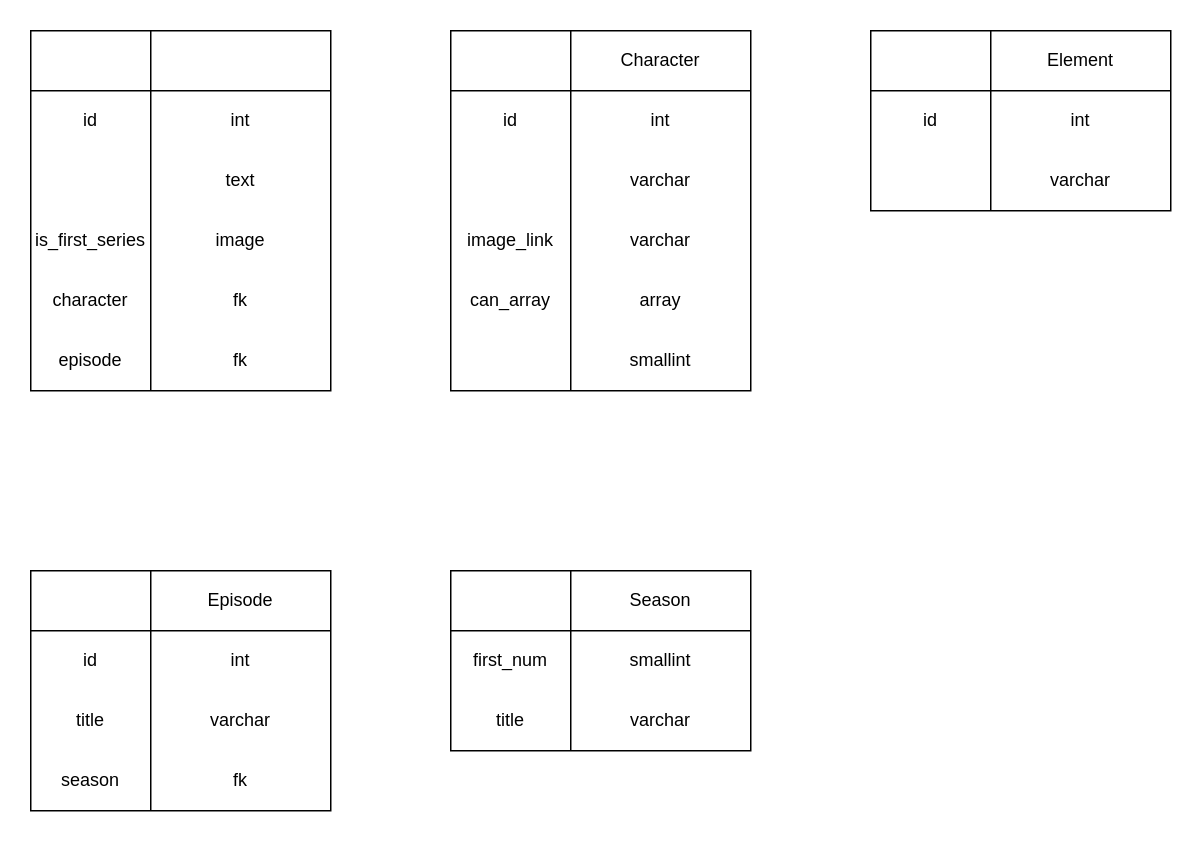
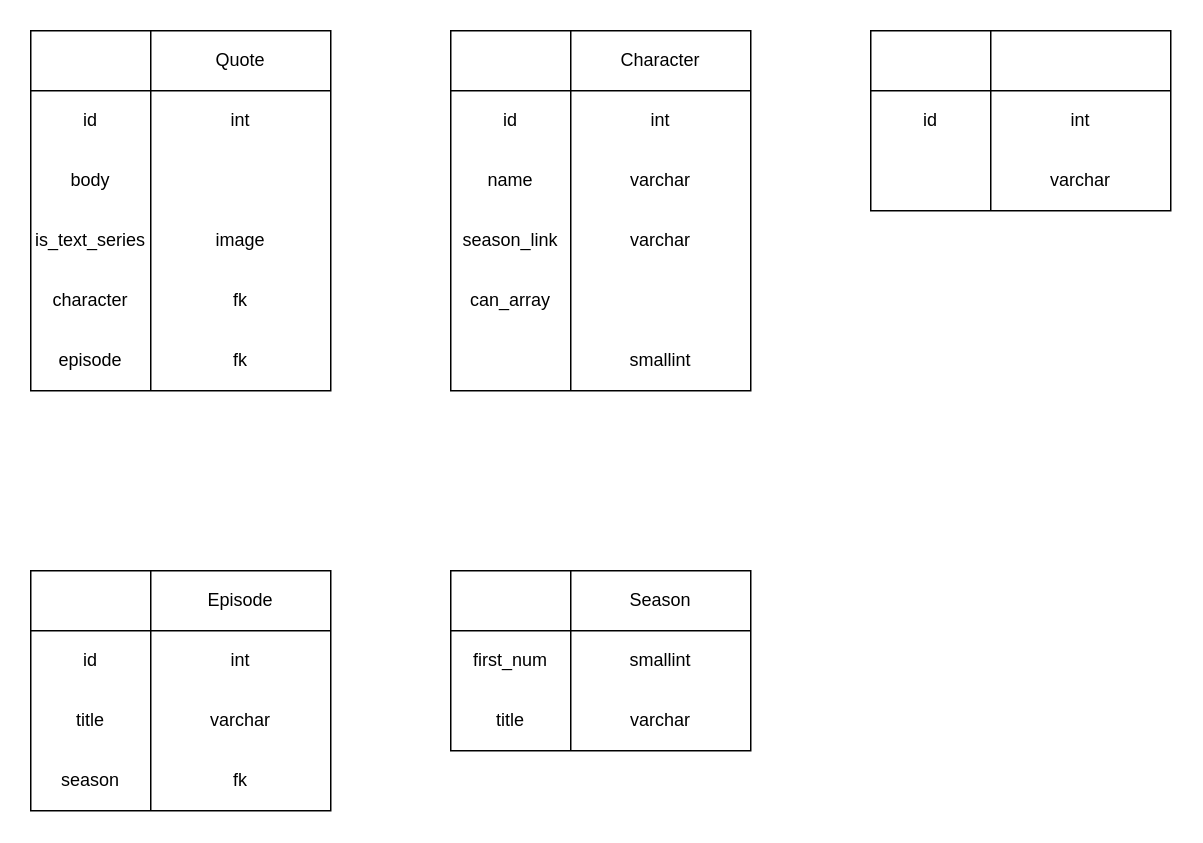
  <mxCell id="0" />
  <mxCell id="1" parent="0" />
  <mxCell id="2" value="" style="shape=internalStorage;whiteSpace=wrap;html=1;backgroundOutline=1;dx=80;dy=40;" vertex="1" parent="1"><mxGeometry x="20" y="20" width="200" height="240" as="geometry" /></mxCell>
+ <mxCell id="3" value="Quote" style="text;html=1;strokeColor=none;fillColor=none;align=center;verticalAlign=middle;whiteSpace=wrap;rounded=0;" vertex="1" parent="1"><mxGeometry x="100" y="20" width="120" height="40" as="geometry" /></mxCell>
  <mxCell id="4" value="id" style="text;html=1;strokeColor=none;fillColor=none;align=center;verticalAlign=middle;whiteSpace=wrap;rounded=0;" vertex="1" parent="1"><mxGeometry x="20" y="60" width="80" height="40" as="geometry" /></mxCell>
  <mxCell id="5" value="int" style="text;html=1;strokeColor=none;fillColor=none;align=center;verticalAlign=middle;whiteSpace=wrap;rounded=0;" vertex="1" parent="1"><mxGeometry x="100" y="60" width="120" height="40" as="geometry" /></mxCell>
- <mxCell id="7" value="text" style="text;html=1;strokeColor=none;fillColor=none;align=center;verticalAlign=middle;whiteSpace=wrap;rounded=0;" vertex="1" parent="1"><mxGeometry x="100" y="100" width="120" height="40" as="geometry" /></mxCell>
+ <mxCell id="6" value="body" style="text;html=1;strokeColor=none;fillColor=none;align=center;verticalAlign=middle;whiteSpace=wrap;rounded=0;" vertex="1" parent="1"><mxGeometry x="20" y="100" width="80" height="40" as="geometry" /></mxCell>
  <mxCell id="8" value="episode" style="text;html=1;strokeColor=none;fillColor=none;align=center;verticalAlign=middle;whiteSpace=wrap;rounded=0;" vertex="1" parent="1"><mxGeometry x="20" y="220" width="80" height="40" as="geometry" /></mxCell>
  <mxCell id="9" value="fk" style="text;html=1;strokeColor=none;fillColor=none;align=center;verticalAlign=middle;whiteSpace=wrap;rounded=0;" vertex="1" parent="1"><mxGeometry x="100" y="220" width="120" height="40" as="geometry" /></mxCell>
- <mxCell id="10" value="is_first_series" style="text;html=1;strokeColor=none;fillColor=none;align=center;verticalAlign=middle;whiteSpace=wrap;rounded=0;" vertex="1" parent="1"><mxGeometry x="20" y="140" width="80" height="40" as="geometry" /></mxCell>
+ <mxCell id="10" value="is_text_series" style="text;html=1;strokeColor=none;fillColor=none;align=center;verticalAlign=middle;whiteSpace=wrap;rounded=0;" vertex="1" parent="1"><mxGeometry x="20" y="140" width="80" height="40" as="geometry" /></mxCell>
  <mxCell id="11" value="image" style="text;html=1;strokeColor=none;fillColor=none;align=center;verticalAlign=middle;whiteSpace=wrap;rounded=0;" vertex="1" parent="1"><mxGeometry x="100" y="140" width="120" height="40" as="geometry" /></mxCell>
  <mxCell id="12" value="" style="shape=internalStorage;whiteSpace=wrap;html=1;backgroundOutline=1;dx=80;dy=40;" vertex="1" parent="1"><mxGeometry x="300" y="20" width="200" height="240" as="geometry" /></mxCell>
  <mxCell id="13" value="Character" style="text;html=1;strokeColor=none;fillColor=none;align=center;verticalAlign=middle;whiteSpace=wrap;rounded=0;" vertex="1" parent="1"><mxGeometry x="380" y="20" width="120" height="40" as="geometry" /></mxCell>
  <mxCell id="14" value="id" style="text;html=1;strokeColor=none;fillColor=none;align=center;verticalAlign=middle;whiteSpace=wrap;rounded=0;" vertex="1" parent="1"><mxGeometry x="300" y="60" width="80" height="40" as="geometry" /></mxCell>
  <mxCell id="15" value="int" style="text;html=1;strokeColor=none;fillColor=none;align=center;verticalAlign=middle;whiteSpace=wrap;rounded=0;" vertex="1" parent="1"><mxGeometry x="380" y="60" width="120" height="40" as="geometry" /></mxCell>
+ <mxCell id="16" value="name" style="text;html=1;strokeColor=none;fillColor=none;align=center;verticalAlign=middle;whiteSpace=wrap;rounded=0;" vertex="1" parent="1"><mxGeometry x="300" y="100" width="80" height="40" as="geometry" /></mxCell>
  <mxCell id="17" value="varchar" style="text;html=1;strokeColor=none;fillColor=none;align=center;verticalAlign=middle;whiteSpace=wrap;rounded=0;" vertex="1" parent="1"><mxGeometry x="380" y="100" width="120" height="40" as="geometry" /></mxCell>
  <mxCell id="18" value="can_array" style="text;html=1;strokeColor=none;fillColor=none;align=center;verticalAlign=middle;whiteSpace=wrap;rounded=0;" vertex="1" parent="1"><mxGeometry x="300" y="180" width="80" height="40" as="geometry" /></mxCell>
- <mxCell id="19" value="array" style="text;html=1;strokeColor=none;fillColor=none;align=center;verticalAlign=middle;whiteSpace=wrap;rounded=0;" vertex="1" parent="1"><mxGeometry x="380" y="180" width="120" height="40" as="geometry" /></mxCell>
  <mxCell id="20" value="smallint" style="text;html=1;strokeColor=none;fillColor=none;align=center;verticalAlign=middle;whiteSpace=wrap;rounded=0;" vertex="1" parent="1"><mxGeometry x="380" y="220" width="120" height="40" as="geometry" /></mxCell>
- <mxCell id="21" value="image_link" style="text;html=1;strokeColor=none;fillColor=none;align=center;verticalAlign=middle;whiteSpace=wrap;rounded=0;" vertex="1" parent="1"><mxGeometry x="300" y="140" width="80" height="40" as="geometry" /></mxCell>
+ <mxCell id="21" value="season_link" style="text;html=1;strokeColor=none;fillColor=none;align=center;verticalAlign=middle;whiteSpace=wrap;rounded=0;" vertex="1" parent="1"><mxGeometry x="300" y="140" width="80" height="40" as="geometry" /></mxCell>
  <mxCell id="22" value="varchar" style="text;html=1;strokeColor=none;fillColor=none;align=center;verticalAlign=middle;whiteSpace=wrap;rounded=0;" vertex="1" parent="1"><mxGeometry x="380" y="140" width="120" height="40" as="geometry" /></mxCell>
  <mxCell id="23" value="character" style="text;html=1;strokeColor=none;fillColor=none;align=center;verticalAlign=middle;whiteSpace=wrap;rounded=0;" vertex="1" parent="1"><mxGeometry x="20" y="180" width="80" height="40" as="geometry" /></mxCell>
  <mxCell id="24" value="fk" style="text;html=1;strokeColor=none;fillColor=none;align=center;verticalAlign=middle;whiteSpace=wrap;rounded=0;" vertex="1" parent="1"><mxGeometry x="100" y="180" width="120" height="40" as="geometry" /></mxCell>
  <mxCell id="25" value="" style="shape=internalStorage;whiteSpace=wrap;html=1;backgroundOutline=1;dx=80;dy=40;" vertex="1" parent="1"><mxGeometry x="580" y="20" width="200" height="120" as="geometry" /></mxCell>
- <mxCell id="26" value="Element" style="text;html=1;strokeColor=none;fillColor=none;align=center;verticalAlign=middle;whiteSpace=wrap;rounded=0;" vertex="1" parent="1"><mxGeometry x="660" y="20" width="120" height="40" as="geometry" /></mxCell>
  <mxCell id="27" value="id" style="text;html=1;strokeColor=none;fillColor=none;align=center;verticalAlign=middle;whiteSpace=wrap;rounded=0;" vertex="1" parent="1"><mxGeometry x="580" y="60" width="80" height="40" as="geometry" /></mxCell>
  <mxCell id="28" value="int" style="text;html=1;strokeColor=none;fillColor=none;align=center;verticalAlign=middle;whiteSpace=wrap;rounded=0;" vertex="1" parent="1"><mxGeometry x="660" y="60" width="120" height="40" as="geometry" /></mxCell>
  <mxCell id="29" value="varchar" style="text;html=1;strokeColor=none;fillColor=none;align=center;verticalAlign=middle;whiteSpace=wrap;rounded=0;" vertex="1" parent="1"><mxGeometry x="660" y="100" width="120" height="40" as="geometry" /></mxCell>
  <mxCell id="30" style="edgeStyle=orthogonalEdgeStyle;rounded=0;orthogonalLoop=1;jettySize=auto;html=1;exitX=0.5;exitY=1;exitDx=0;exitDy=0;" edge="1" parent="1" source="25" target="25"><mxGeometry relative="1" as="geometry" /></mxCell>
  <mxCell id="31" value="" style="shape=internalStorage;whiteSpace=wrap;html=1;backgroundOutline=1;dx=80;dy=40;" vertex="1" parent="1"><mxGeometry x="20" y="380" width="200" height="160" as="geometry" /></mxCell>
  <mxCell id="32" value="Episode" style="text;html=1;strokeColor=none;fillColor=none;align=center;verticalAlign=middle;whiteSpace=wrap;rounded=0;" vertex="1" parent="1"><mxGeometry x="100" y="380" width="120" height="40" as="geometry" /></mxCell>
  <mxCell id="33" value="id" style="text;html=1;strokeColor=none;fillColor=none;align=center;verticalAlign=middle;whiteSpace=wrap;rounded=0;" vertex="1" parent="1"><mxGeometry x="20" y="420" width="80" height="40" as="geometry" /></mxCell>
  <mxCell id="34" value="int" style="text;html=1;strokeColor=none;fillColor=none;align=center;verticalAlign=middle;whiteSpace=wrap;rounded=0;" vertex="1" parent="1"><mxGeometry x="100" y="420" width="120" height="40" as="geometry" /></mxCell>
  <mxCell id="35" value="title" style="text;html=1;strokeColor=none;fillColor=none;align=center;verticalAlign=middle;whiteSpace=wrap;rounded=0;" vertex="1" parent="1"><mxGeometry x="20" y="460" width="80" height="40" as="geometry" /></mxCell>
  <mxCell id="36" value="varchar" style="text;html=1;strokeColor=none;fillColor=none;align=center;verticalAlign=middle;whiteSpace=wrap;rounded=0;" vertex="1" parent="1"><mxGeometry x="100" y="460" width="120" height="40" as="geometry" /></mxCell>
  <mxCell id="37" value="season" style="text;html=1;strokeColor=none;fillColor=none;align=center;verticalAlign=middle;whiteSpace=wrap;rounded=0;" vertex="1" parent="1"><mxGeometry x="20" y="500" width="80" height="40" as="geometry" /></mxCell>
  <mxCell id="38" value="fk" style="text;html=1;strokeColor=none;fillColor=none;align=center;verticalAlign=middle;whiteSpace=wrap;rounded=0;" vertex="1" parent="1"><mxGeometry x="100" y="500" width="120" height="40" as="geometry" /></mxCell>
  <mxCell id="39" value="" style="shape=internalStorage;whiteSpace=wrap;html=1;backgroundOutline=1;dx=80;dy=40;" vertex="1" parent="1"><mxGeometry x="300" y="380" width="200" height="120" as="geometry" /></mxCell>
  <mxCell id="40" value="Season" style="text;html=1;strokeColor=none;fillColor=none;align=center;verticalAlign=middle;whiteSpace=wrap;rounded=0;" vertex="1" parent="1"><mxGeometry x="380" y="380" width="120" height="40" as="geometry" /></mxCell>
  <mxCell id="41" value="first_num" style="text;html=1;strokeColor=none;fillColor=none;align=center;verticalAlign=middle;whiteSpace=wrap;rounded=0;" vertex="1" parent="1"><mxGeometry x="300" y="420" width="80" height="40" as="geometry" /></mxCell>
  <mxCell id="42" value="smallint" style="text;html=1;strokeColor=none;fillColor=none;align=center;verticalAlign=middle;whiteSpace=wrap;rounded=0;" vertex="1" parent="1"><mxGeometry x="380" y="420" width="120" height="40" as="geometry" /></mxCell>
  <mxCell id="43" value="title" style="text;html=1;strokeColor=none;fillColor=none;align=center;verticalAlign=middle;whiteSpace=wrap;rounded=0;" vertex="1" parent="1"><mxGeometry x="300" y="460" width="80" height="40" as="geometry" /></mxCell>
  <mxCell id="44" value="varchar" style="text;html=1;strokeColor=none;fillColor=none;align=center;verticalAlign=middle;whiteSpace=wrap;rounded=0;" vertex="1" parent="1"><mxGeometry x="380" y="460" width="120" height="40" as="geometry" /></mxCell>
